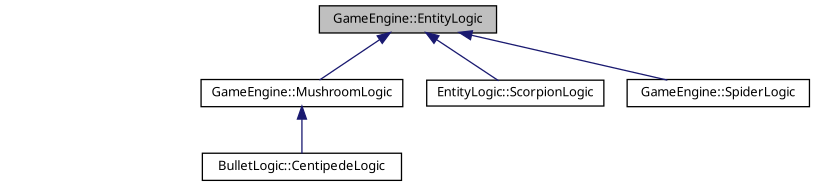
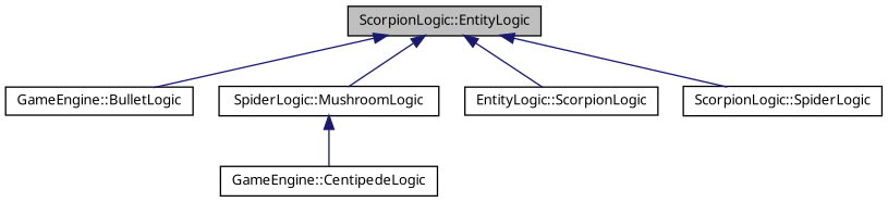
  digraph {
    fontname="Noto Sans"
    rankdir=TB
    node [color=black fillcolor=white fontname="Noto Sans" fontsize=10 shape=record style=filled]
    edge [color=midnightblue dir=back fontname="Noto Sans" fontsize=10 labelfontname=Helvetica labelfontsize=10 style=solid]
-   n1 [fillcolor=grey75 fontcolor=black height=0.2 label="GameEngine::EntityLogic" width=0.4]
-   n3 [height=0.2 label="GameEngine::MushroomLogic" width=0.4]
+   n1 [fillcolor=grey75 fontcolor=black height=0.2 label="ScorpionLogic::EntityLogic" width=0.4]
+   n2 [height=0.2 label="GameEngine::BulletLogic" width=0.4]
+   n3 [height=0.2 label="SpiderLogic::MushroomLogic" width=0.4]
    n4 [height=0.2 label="EntityLogic::ScorpionLogic" width=0.4]
-   n5 [height=0.2 label="GameEngine::SpiderLogic" width=0.4]
-   n6 [height=0.2 label="BulletLogic::CentipedeLogic" width=0.4]
+   n5 [height=0.2 label="ScorpionLogic::SpiderLogic" width=0.4]
+   n6 [height=0.2 label="GameEngine::CentipedeLogic" width=0.4]
+   n1 -> n2
    n1 -> n3
    n1 -> n4
    n1 -> n5
    n3 -> n6
  }
